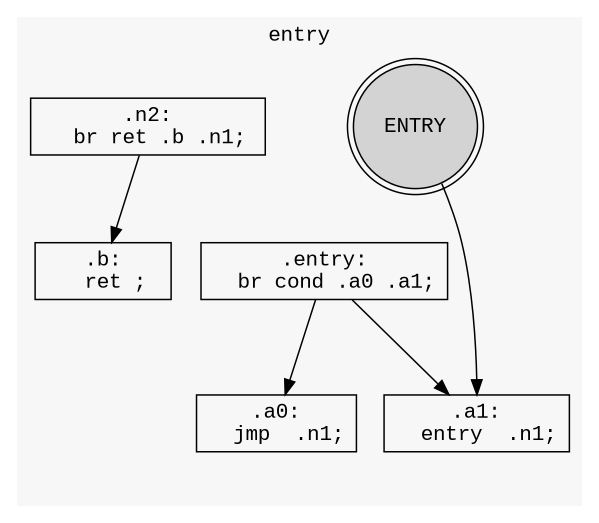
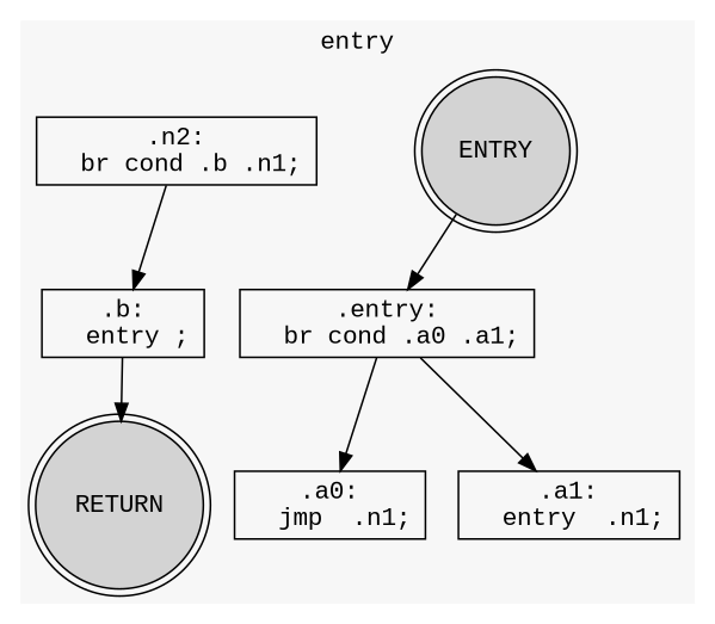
  digraph {
    fontname="Liberation Mono"
    node [fontname="Liberation Mono" shape=box]
    edge [fontname="Liberation Mono"]
    n1 [fillcolor=lightgray label=ENTRY shape=doublecircle style=filled]
    n2 [label=".entry:\n  br cond .a0 .a1;"]
    n3 [label=".a0:\n  jmp  .n1;"]
    n4 [label=".a1:\n  entry  .n1;"]
-   n5 [label=".n2:\n  br ret .b .n1;"]
-   n6 [label=".b:\n  ret ;"]
+   n5 [label=".n2:\n  br cond .b .n1;"]
+   n6 [label=".b:\n  entry ;"]
+   n7 [fillcolor=lightgray label=RETURN shape=doublecircle style=filled]
    subgraph cluster_1 {
      color="#f7f7f7"
      label=entry
      rankdir=TB
      style=filled
      n1
      n2
      n3
      n4
      n5
      n6
+     n7
    }
-   n1 -> n4
+   n1 -> n2
    n2 -> n3
    n2 -> n4
    n5 -> n6
+   n6 -> n7
  }
